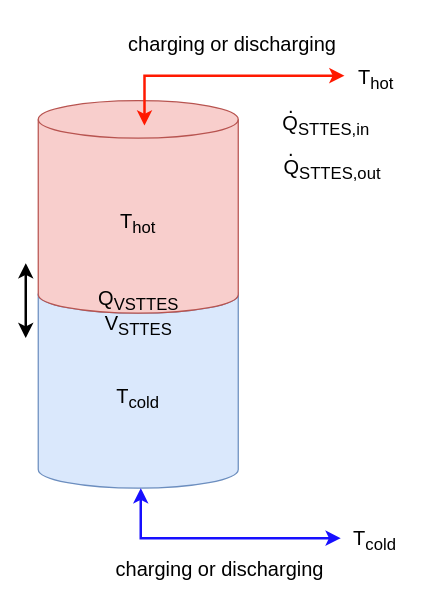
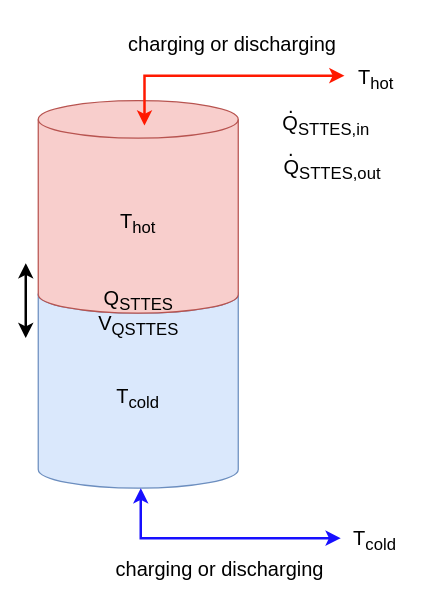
  <mxCell id="0" />
  <mxCell id="1" parent="0" />
  <mxCell id="2" value="&lt;font style=&quot;font-size: 16px;&quot;&gt;T&lt;sub&gt;cold&lt;/sub&gt;&lt;/font&gt;" style="shape=cylinder3;whiteSpace=wrap;html=1;boundedLbl=1;backgroundOutline=1;size=15;fillColor=#dae8fc;strokeColor=#6c8ebf;" vertex="1" parent="1"><mxGeometry x="30" y="220" width="160" height="170" as="geometry" /></mxCell>
  <mxCell id="3" value="&lt;font style=&quot;font-size: 16px;&quot;&gt;T&lt;sub&gt;hot&lt;/sub&gt;&lt;/font&gt;" style="shape=cylinder3;whiteSpace=wrap;html=1;boundedLbl=1;backgroundOutline=1;size=15;fillColor=#f8cecc;strokeColor=#b85450;gradientColor=none;" vertex="1" parent="1"><mxGeometry x="30" y="80" width="160" height="170" as="geometry" /></mxCell>
  <mxCell id="4" value="" style="endArrow=classic;html=1;rounded=0;fontSize=16;startArrow=classic;startFill=1;strokeWidth=2;strokeColor=#FF1900;endFill=1;" edge="1" parent="1"><mxGeometry width="50" height="50" relative="1" as="geometry"><mxPoint x="115" y="100" as="sourcePoint" /><mxPoint x="275" y="60" as="targetPoint" /><Array as="points"><mxPoint x="115" y="60" /></Array></mxGeometry></mxCell>
  <mxCell id="5" value="" style="endArrow=classic;html=1;rounded=0;fontSize=16;startArrow=classic;startFill=1;strokeWidth=2;strokeColor=#170FFF;endFill=1;" edge="1" parent="1"><mxGeometry width="50" height="50" relative="1" as="geometry"><mxPoint x="112" y="390" as="sourcePoint" /><mxPoint x="272" y="430" as="targetPoint" /><Array as="points"><mxPoint x="112" y="430" /></Array></mxGeometry></mxCell>
  <mxCell id="6" value="" style="endArrow=classic;startArrow=classic;html=1;rounded=0;strokeColor=#000000;strokeWidth=2;fontSize=16;" edge="1" parent="1"><mxGeometry width="50" height="50" relative="1" as="geometry"><mxPoint x="20" y="270" as="sourcePoint" /><mxPoint x="20" y="210" as="targetPoint" /></mxGeometry></mxCell>
  <mxCell id="7" value="charging or discharging" style="text;html=1;align=center;verticalAlign=middle;resizable=0;points=[];autosize=1;strokeColor=none;fillColor=none;fontSize=16;" vertex="1" parent="1"><mxGeometry x="90" y="20" width="190" height="30" as="geometry" /></mxCell>
  <mxCell id="8" value="charging or discharging" style="text;html=1;align=center;verticalAlign=middle;resizable=0;points=[];autosize=1;strokeColor=none;fillColor=none;fontSize=16;" vertex="1" parent="1"><mxGeometry x="80" y="440" width="190" height="30" as="geometry" /></mxCell>
  <mxCell id="9" value="T&lt;sub&gt;hot&lt;/sub&gt;" style="text;html=1;align=center;verticalAlign=middle;resizable=0;points=[];autosize=1;strokeColor=none;fillColor=none;fontSize=16;" vertex="1" parent="1"><mxGeometry x="275" y="43" width="50" height="40" as="geometry" /></mxCell>
  <mxCell id="10" value="T&lt;sub&gt;cold&lt;br&gt;&lt;/sub&gt;" style="text;html=1;align=center;verticalAlign=middle;resizable=0;points=[];autosize=1;strokeColor=none;fillColor=none;fontSize=16;" vertex="1" parent="1"><mxGeometry x="269" y="412" width="60" height="40" as="geometry" /></mxCell>
- <mxCell id="11" value="Q&lt;sub&gt;VSTTES&lt;/sub&gt;" style="text;html=1;align=center;verticalAlign=middle;resizable=0;points=[];autosize=1;strokeColor=none;fillColor=none;fontSize=16;" vertex="1" parent="1"><mxGeometry x="70" y="220" width="80" height="40" as="geometry" /></mxCell>
+ <mxCell id="11" value="Q&lt;sub&gt;STTES&lt;/sub&gt;" style="text;html=1;align=center;verticalAlign=middle;resizable=0;points=[];autosize=1;strokeColor=none;fillColor=none;fontSize=16;" vertex="1" parent="1"><mxGeometry x="70" y="220" width="80" height="40" as="geometry" /></mxCell>
  <mxCell id="12" value="Q&lt;sub&gt;STTES,in&lt;/sub&gt;" style="text;html=1;align=center;verticalAlign=middle;resizable=0;points=[];autosize=1;strokeColor=none;fillColor=none;fontSize=16;" vertex="1" parent="1"><mxGeometry x="215" y="80" width="90" height="40" as="geometry" /></mxCell>
  <mxCell id="13" value="Q&lt;sub&gt;STTES,out&lt;/sub&gt;" style="text;html=1;align=center;verticalAlign=middle;resizable=0;points=[];autosize=1;strokeColor=none;fillColor=none;fontSize=16;" vertex="1" parent="1"><mxGeometry x="215" y="115" width="100" height="40" as="geometry" /></mxCell>
  <mxCell id="14" value="." style="text;html=1;align=center;verticalAlign=middle;resizable=0;points=[];autosize=1;strokeColor=none;fillColor=none;fontSize=16;" vertex="1" parent="1"><mxGeometry x="217" y="104" width="30" height="30" as="geometry" /></mxCell>
  <mxCell id="15" value="." style="text;html=1;align=center;verticalAlign=middle;resizable=0;points=[];autosize=1;strokeColor=none;fillColor=none;fontSize=16;" vertex="1" parent="1"><mxGeometry x="217" y="69" width="30" height="30" as="geometry" /></mxCell>
- <mxCell id="16" value="V&lt;sub&gt;STTES&lt;/sub&gt;" style="text;html=1;align=center;verticalAlign=middle;resizable=0;points=[];autosize=1;strokeColor=none;fillColor=none;fontSize=16;" vertex="1" parent="1"><mxGeometry x="70" y="240" width="80" height="40" as="geometry" /></mxCell>
+ <mxCell id="16" value="V&lt;sub&gt;QSTTES&lt;/sub&gt;" style="text;html=1;align=center;verticalAlign=middle;resizable=0;points=[];autosize=1;strokeColor=none;fillColor=none;fontSize=16;" vertex="1" parent="1"><mxGeometry x="70" y="240" width="80" height="40" as="geometry" /></mxCell>
